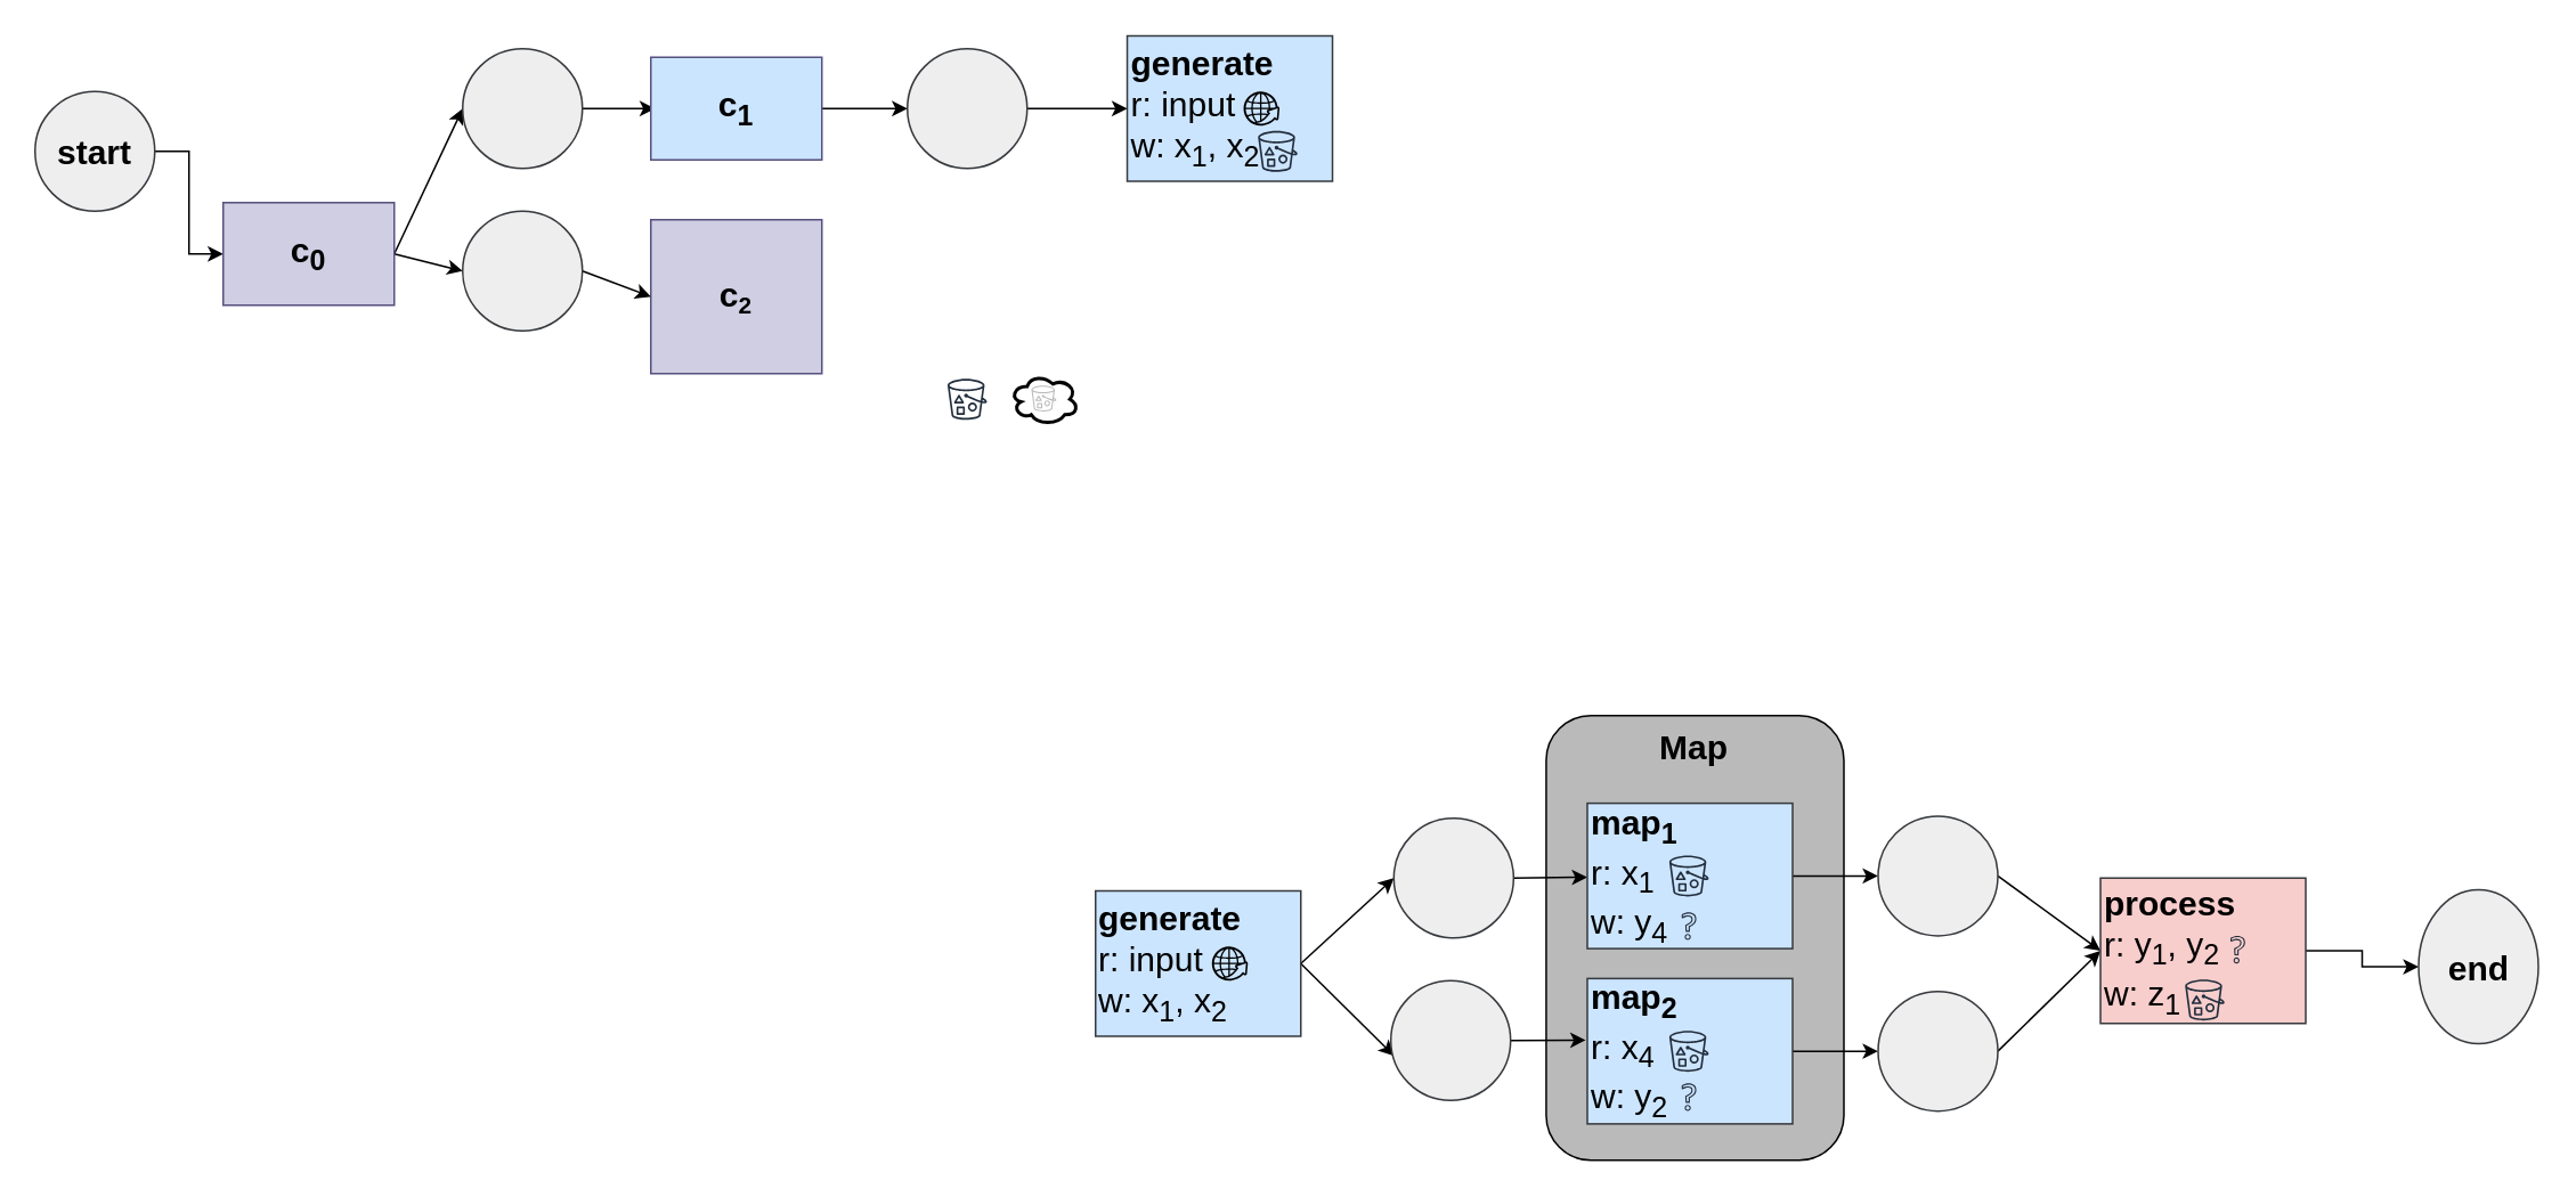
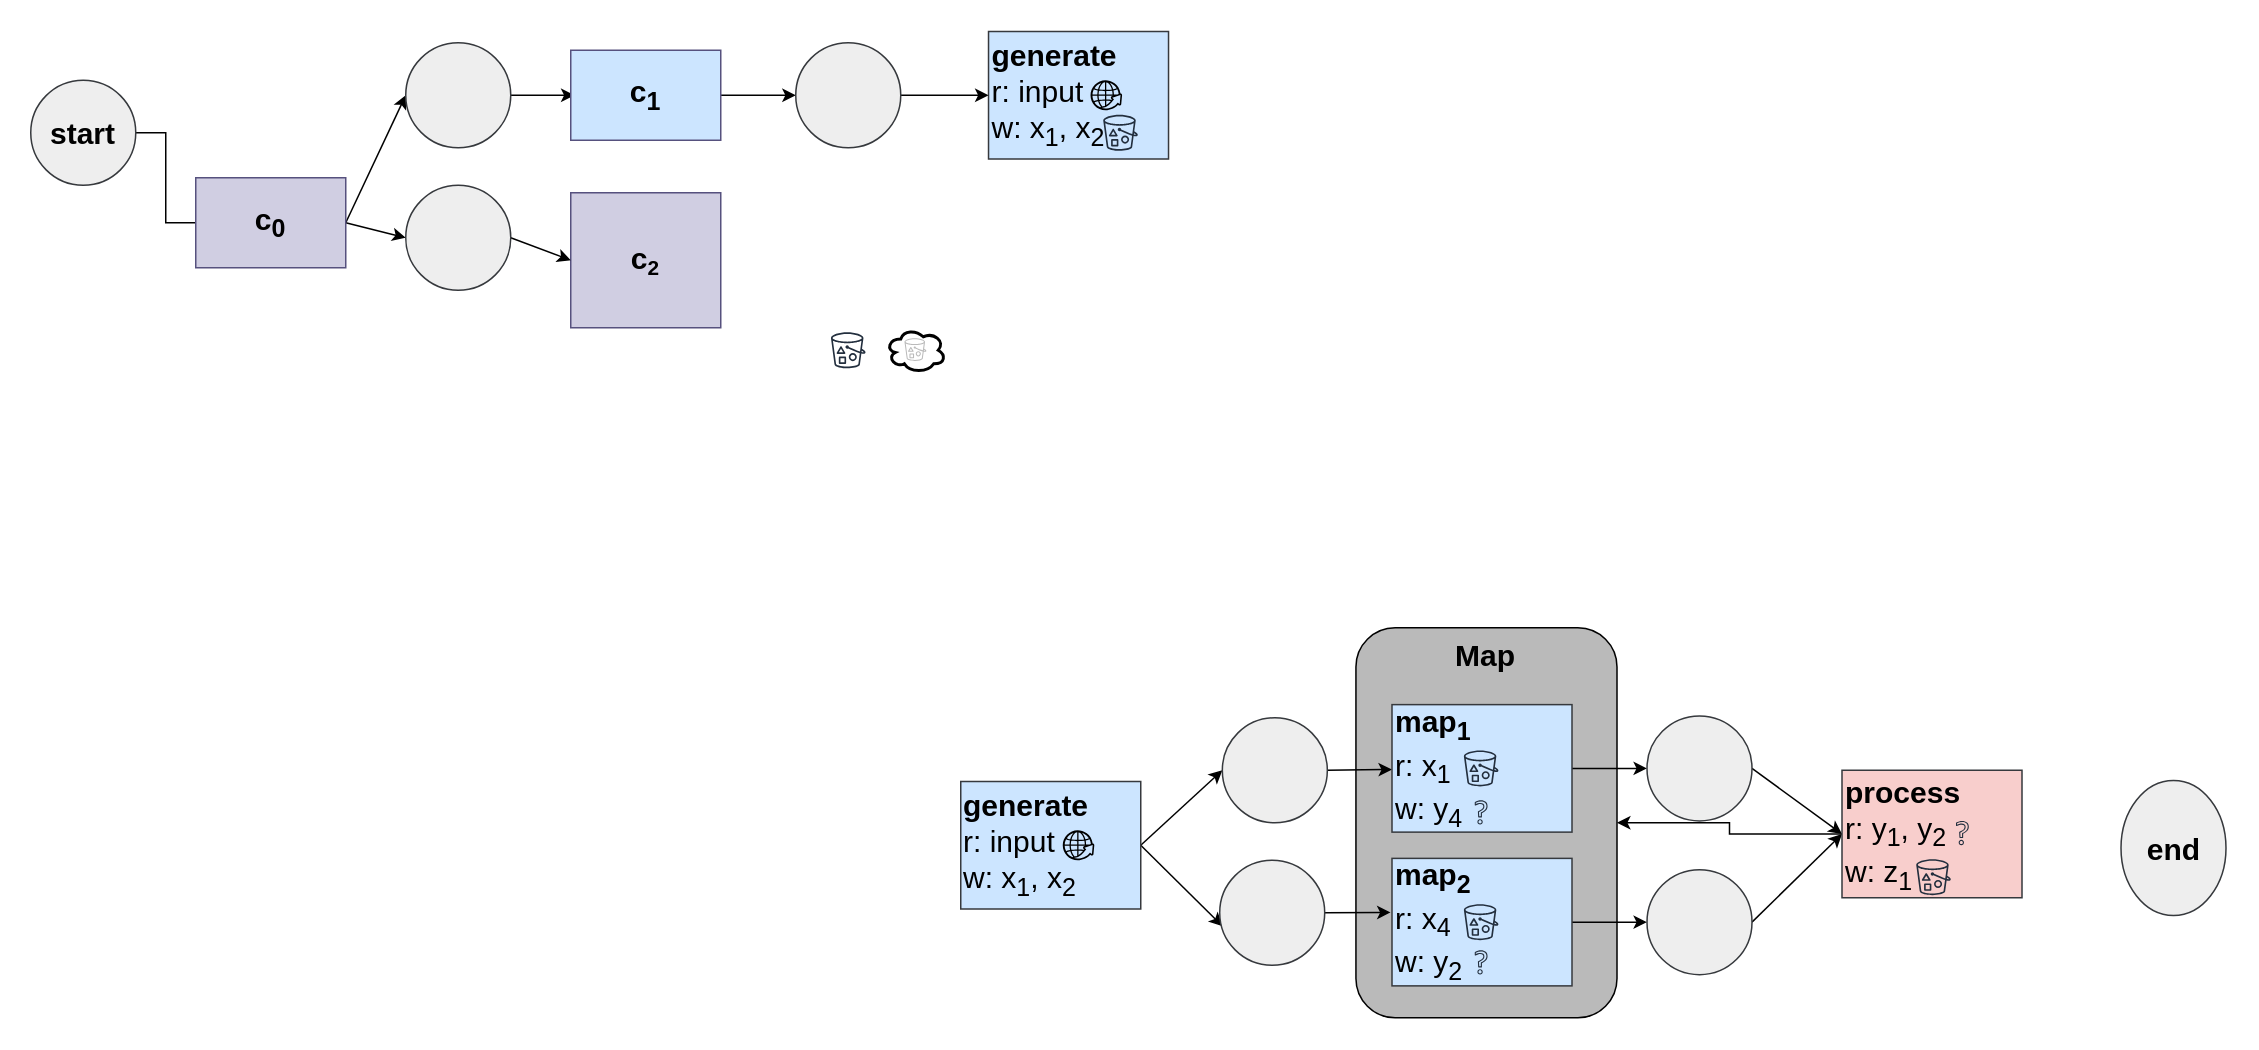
  <mxCell id="0" />
  <mxCell id="1" parent="0" />
  <mxCell id="2" value="&lt;b&gt;Map&lt;/b&gt;" style="rounded=1;whiteSpace=wrap;html=1;fontSize=20;align=center;verticalAlign=top;fillColor=#bababa;" parent="1" vertex="1"><mxGeometry x="903.46" y="418" width="174.04" height="260" as="geometry" /></mxCell>
- <mxCell id="3" style="edgeStyle=orthogonalEdgeStyle;rounded=0;orthogonalLoop=1;jettySize=auto;html=1;entryX=0;entryY=0.5;entryDx=0;entryDy=0;fontSize=20;" parent="1" source="4" target="7" edge="1"><mxGeometry relative="1" as="geometry" /></mxCell>
+ <mxCell id="3" style="edgeStyle=orthogonalEdgeStyle;rounded=0;orthogonalLoop=1;jettySize=auto;html=1;entryX=0;entryY=0.5;entryDx=0;entryDy=0;fontSize=20;endArrow=none;" parent="1" source="4" target="7" edge="1"><mxGeometry relative="1" as="geometry" /></mxCell>
  <mxCell id="4" value="start" style="ellipse;whiteSpace=wrap;html=1;aspect=fixed;fontSize=20;fontStyle=1;fillColor=#eeeeee;strokeColor=#36393d;" parent="1" vertex="1"><mxGeometry x="20" y="53" width="70" height="70" as="geometry" /></mxCell>
  <mxCell id="5" style="rounded=0;orthogonalLoop=1;jettySize=auto;html=1;entryX=0;entryY=0.5;entryDx=0;entryDy=0;fontSize=20;exitX=1;exitY=0.5;exitDx=0;exitDy=0;" parent="1" source="7" target="9" edge="1"><mxGeometry relative="1" as="geometry" /></mxCell>
  <mxCell id="6" style="edgeStyle=none;rounded=0;orthogonalLoop=1;jettySize=auto;html=1;exitX=1;exitY=0.5;exitDx=0;exitDy=0;entryX=0;entryY=0.5;entryDx=0;entryDy=0;" edge="1" parent="1" source="7" target="40"><mxGeometry relative="1" as="geometry" /></mxCell>
  <mxCell id="7" value="c&lt;sub&gt;0&lt;/sub&gt;" style="rounded=0;whiteSpace=wrap;html=1;fontSize=20;fillColor=#d0cee2;strokeColor=#56517e;fontStyle=1" parent="1" vertex="1"><mxGeometry x="130" y="118" width="100" height="60" as="geometry" /></mxCell>
  <mxCell id="8" style="edgeStyle=orthogonalEdgeStyle;rounded=0;orthogonalLoop=1;jettySize=auto;html=1;entryX=0;entryY=0.5;entryDx=0;entryDy=0;fontSize=20;" parent="1" source="9" edge="1"><mxGeometry relative="1" as="geometry"><mxPoint x="382.5" y="63" as="targetPoint" /></mxGeometry></mxCell>
  <mxCell id="9" value="" style="ellipse;whiteSpace=wrap;html=1;aspect=fixed;fontSize=20;fontStyle=1;fillColor=#eeeeee;strokeColor=#36393d;" parent="1" vertex="1"><mxGeometry x="270" y="28" width="70" height="70" as="geometry" /></mxCell>
  <mxCell id="10" style="rounded=0;orthogonalLoop=1;jettySize=auto;html=1;entryX=0;entryY=0.5;entryDx=0;entryDy=0;fontSize=20;exitX=1;exitY=0.5;exitDx=0;exitDy=0;" parent="1" target="13" edge="1"><mxGeometry relative="1" as="geometry"><mxPoint x="760" y="563" as="sourcePoint" /></mxGeometry></mxCell>
  <mxCell id="11" style="edgeStyle=none;rounded=0;orthogonalLoop=1;jettySize=auto;html=1;exitX=1;exitY=0.5;exitDx=0;exitDy=0;entryX=0.027;entryY=0.629;entryDx=0;entryDy=0;entryPerimeter=0;fontSize=20;" parent="1" target="17" edge="1"><mxGeometry relative="1" as="geometry"><mxPoint x="760" y="563" as="sourcePoint" /></mxGeometry></mxCell>
  <mxCell id="12" style="edgeStyle=none;rounded=0;orthogonalLoop=1;jettySize=auto;html=1;exitX=1;exitY=0.5;exitDx=0;exitDy=0;fontSize=20;" parent="1" source="13" target="15" edge="1"><mxGeometry relative="1" as="geometry" /></mxCell>
  <mxCell id="13" value="" style="ellipse;whiteSpace=wrap;html=1;aspect=fixed;fontSize=20;fontStyle=1;fillColor=#eeeeee;strokeColor=#36393d;" parent="1" vertex="1"><mxGeometry x="814.39" y="478" width="70" height="70" as="geometry" /></mxCell>
  <mxCell id="14" style="edgeStyle=none;rounded=0;orthogonalLoop=1;jettySize=auto;html=1;exitX=1;exitY=0.5;exitDx=0;exitDy=0;entryX=0;entryY=0.5;entryDx=0;entryDy=0;fontSize=20;" parent="1" source="15" target="21" edge="1"><mxGeometry relative="1" as="geometry" /></mxCell>
  <mxCell id="15" value="&lt;b&gt;map&lt;sub&gt;1&lt;/sub&gt;&lt;br&gt;&lt;/b&gt;r: x&lt;sub&gt;1&lt;/sub&gt;&lt;br&gt;w: y&lt;sub&gt;4&lt;/sub&gt;" style="rounded=0;whiteSpace=wrap;html=1;fontSize=20;align=left;fillColor=#cce5ff;strokeColor=#36393d;" parent="1" vertex="1"><mxGeometry x="927.5" y="469.25" width="120" height="85" as="geometry" /></mxCell>
  <mxCell id="16" style="edgeStyle=none;rounded=0;orthogonalLoop=1;jettySize=auto;html=1;exitX=1;exitY=0.5;exitDx=0;exitDy=0;entryX=-0.008;entryY=0.424;entryDx=0;entryDy=0;entryPerimeter=0;fontSize=20;" parent="1" source="17" target="19" edge="1"><mxGeometry relative="1" as="geometry" /></mxCell>
  <mxCell id="17" value="" style="ellipse;whiteSpace=wrap;html=1;aspect=fixed;fontSize=20;fontStyle=1;fillColor=#eeeeee;strokeColor=#36393d;" parent="1" vertex="1"><mxGeometry x="812.64" y="573" width="70" height="70" as="geometry" /></mxCell>
  <mxCell id="18" style="edgeStyle=none;rounded=0;orthogonalLoop=1;jettySize=auto;html=1;exitX=1;exitY=0.5;exitDx=0;exitDy=0;entryX=0;entryY=0.5;entryDx=0;entryDy=0;fontSize=20;" parent="1" source="19" target="23" edge="1"><mxGeometry relative="1" as="geometry" /></mxCell>
  <mxCell id="19" value="&lt;b&gt;map&lt;sub&gt;2&lt;/sub&gt;&lt;/b&gt;&lt;br&gt;r: x&lt;sub&gt;4&lt;/sub&gt;&lt;br&gt;w: y&lt;sub&gt;2&lt;/sub&gt;" style="rounded=0;whiteSpace=wrap;html=1;fontSize=20;align=left;fillColor=#cce5ff;strokeColor=#36393d;" parent="1" vertex="1"><mxGeometry x="927.5" y="571.75" width="120" height="85" as="geometry" /></mxCell>
  <mxCell id="20" style="edgeStyle=none;rounded=0;orthogonalLoop=1;jettySize=auto;html=1;exitX=1;exitY=0.5;exitDx=0;exitDy=0;entryX=0;entryY=0.5;entryDx=0;entryDy=0;fontSize=20;" parent="1" source="21" target="25" edge="1"><mxGeometry relative="1" as="geometry" /></mxCell>
  <mxCell id="21" value="" style="ellipse;whiteSpace=wrap;html=1;aspect=fixed;fontSize=20;fontStyle=1;fillColor=#eeeeee;strokeColor=#36393d;" parent="1" vertex="1"><mxGeometry x="1097.5" y="476.75" width="70" height="70" as="geometry" /></mxCell>
  <mxCell id="22" style="edgeStyle=none;rounded=0;orthogonalLoop=1;jettySize=auto;html=1;exitX=1;exitY=0.5;exitDx=0;exitDy=0;fontSize=20;entryX=0;entryY=0.5;entryDx=0;entryDy=0;" parent="1" source="23" target="25" edge="1"><mxGeometry relative="1" as="geometry"><mxPoint x="1247.5" y="558" as="targetPoint" /></mxGeometry></mxCell>
  <mxCell id="23" value="" style="ellipse;whiteSpace=wrap;html=1;aspect=fixed;fontSize=20;fontStyle=1;fillColor=#eeeeee;strokeColor=#36393d;" parent="1" vertex="1"><mxGeometry x="1097.5" y="579.25" width="70" height="70" as="geometry" /></mxCell>
- <mxCell id="24" style="edgeStyle=orthogonalEdgeStyle;rounded=0;orthogonalLoop=1;jettySize=auto;html=1;entryX=0;entryY=0.5;entryDx=0;entryDy=0;" parent="1" source="25" target="32" edge="1"><mxGeometry relative="1" as="geometry" /></mxCell>
+ <mxCell id="24" style="edgeStyle=orthogonalEdgeStyle;rounded=0;orthogonalLoop=1;jettySize=auto;html=1;" parent="1" source="25" target="2" edge="1"><mxGeometry relative="1" as="geometry" /></mxCell>
  <mxCell id="25" value="&lt;b&gt;process&lt;/b&gt;&lt;br&gt;r: y&lt;sub&gt;1&lt;/sub&gt;, y&lt;sub&gt;2&lt;/sub&gt;&lt;br&gt;w: z&lt;sub&gt;1&lt;/sub&gt;" style="rounded=0;whiteSpace=wrap;html=1;fontSize=20;align=left;fillColor=#f8cecc;strokeColor=#36393d;" parent="1" vertex="1"><mxGeometry x="1227.5" y="513" width="120" height="85" as="geometry" /></mxCell>
  <mxCell id="26" value="" style="sketch=0;outlineConnect=0;fontColor=#232F3E;gradientColor=none;fillColor=#232F3E;strokeColor=none;dashed=0;verticalLabelPosition=bottom;verticalAlign=top;align=center;html=1;fontSize=12;fontStyle=0;aspect=fixed;pointerEvents=1;shape=mxgraph.aws4.question;" parent="1" vertex="1"><mxGeometry x="982.66" y="533" width="8.54" height="16.25" as="geometry" /></mxCell>
  <mxCell id="27" value="" style="sketch=0;outlineConnect=0;fontColor=#232F3E;gradientColor=none;fillColor=#232F3E;strokeColor=none;dashed=0;verticalLabelPosition=bottom;verticalAlign=top;align=center;html=1;fontSize=12;fontStyle=0;aspect=fixed;pointerEvents=1;shape=mxgraph.aws4.question;" parent="1" vertex="1"><mxGeometry x="982.66" y="633" width="8.54" height="16.25" as="geometry" /></mxCell>
  <mxCell id="28" value="" style="sketch=0;outlineConnect=0;fontColor=#232F3E;gradientColor=none;strokeColor=#232F3E;fillColor=none;dashed=0;verticalLabelPosition=bottom;verticalAlign=top;align=center;html=1;fontSize=12;fontStyle=0;aspect=fixed;shape=mxgraph.aws4.resourceIcon;resIcon=mxgraph.aws4.bucket_with_objects;" parent="1" vertex="1"><mxGeometry x="971.93" y="496.75" width="30" height="30" as="geometry" /></mxCell>
  <mxCell id="29" value="" style="sketch=0;outlineConnect=0;fontColor=#232F3E;gradientColor=none;strokeColor=#232F3E;fillColor=none;dashed=0;verticalLabelPosition=bottom;verticalAlign=top;align=center;html=1;fontSize=12;fontStyle=0;aspect=fixed;shape=mxgraph.aws4.resourceIcon;resIcon=mxgraph.aws4.bucket_with_objects;" parent="1" vertex="1"><mxGeometry x="971.93" y="599.25" width="30" height="30" as="geometry" /></mxCell>
  <mxCell id="30" value="" style="sketch=0;outlineConnect=0;fontColor=#232F3E;gradientColor=none;fillColor=#232F3E;strokeColor=none;dashed=0;verticalLabelPosition=bottom;verticalAlign=top;align=center;html=1;fontSize=12;fontStyle=0;aspect=fixed;pointerEvents=1;shape=mxgraph.aws4.question;" parent="1" vertex="1"><mxGeometry x="1303.5" y="546.75" width="8.54" height="16.25" as="geometry" /></mxCell>
  <mxCell id="31" value="" style="sketch=0;outlineConnect=0;fontColor=#232F3E;gradientColor=none;strokeColor=#232F3E;fillColor=none;dashed=0;verticalLabelPosition=bottom;verticalAlign=top;align=center;html=1;fontSize=12;fontStyle=0;aspect=fixed;shape=mxgraph.aws4.resourceIcon;resIcon=mxgraph.aws4.bucket_with_objects;" parent="1" vertex="1"><mxGeometry x="1273.5" y="569.25" width="30" height="30" as="geometry" /></mxCell>
  <mxCell id="32" value="end" style="ellipse;whiteSpace=wrap;html=1;aspect=fixed;fontSize=20;fontStyle=1;fillColor=#eeeeee;strokeColor=#36393d;" parent="1" vertex="1"><mxGeometry x="1413.5" y="519.87" width="70" height="90" as="geometry" /></mxCell>
  <mxCell id="33" value="&lt;b&gt;generate&lt;/b&gt;&lt;br&gt;r: input&lt;br&gt;w: x&lt;sub&gt;1&lt;/sub&gt;, x&lt;sub&gt;2&lt;/sub&gt;" style="rounded=0;whiteSpace=wrap;html=1;fontSize=20;align=left;fillColor=#cce5ff;strokeColor=#36393d;" vertex="1" parent="1"><mxGeometry x="640" y="520.5" width="120" height="85" as="geometry" /></mxCell>
  <mxCell id="34" value="" style="sketch=0;html=1;aspect=fixed;strokeColor=none;shadow=0;align=center;verticalAlign=top;fillColor=#000000;shape=mxgraph.gcp2.globe_world" parent="1" vertex="1"><mxGeometry x="708" y="553" width="21.05" height="20" as="geometry" /></mxCell>
  <mxCell id="35" value="" style="sketch=0;outlineConnect=0;fontColor=#232F3E;gradientColor=none;strokeColor=#232F3E;fillColor=none;dashed=0;verticalLabelPosition=bottom;verticalAlign=top;align=center;html=1;fontSize=12;fontStyle=0;aspect=fixed;shape=mxgraph.aws4.resourceIcon;resIcon=mxgraph.aws4.bucket_with_objects;" parent="1" vertex="1"><mxGeometry x="550" y="218" width="30" height="30" as="geometry" /></mxCell>
  <mxCell id="36" style="edgeStyle=none;rounded=0;orthogonalLoop=1;jettySize=auto;html=1;exitX=1;exitY=0.5;exitDx=0;exitDy=0;entryX=0;entryY=0.5;entryDx=0;entryDy=0;" edge="1" parent="1" source="37" target="45"><mxGeometry relative="1" as="geometry" /></mxCell>
  <mxCell id="37" value="c&lt;sub&gt;1&lt;/sub&gt;" style="rounded=0;whiteSpace=wrap;html=1;fontSize=20;fillColor=#cce5ff;strokeColor=#56517e;fontStyle=1;" vertex="1" parent="1"><mxGeometry x="380" y="33" width="100" height="60" as="geometry" /></mxCell>
  <mxCell id="38" value="c&lt;span style=&quot;font-size: 16.667px&quot;&gt;&lt;sub&gt;2&lt;/sub&gt;&lt;/span&gt;" style="rounded=0;whiteSpace=wrap;html=1;fontSize=20;fillColor=#d0cee2;strokeColor=#56517e;fontStyle=1" vertex="1" parent="1"><mxGeometry x="380" y="128" width="100" height="90" as="geometry" /></mxCell>
  <mxCell id="39" style="edgeStyle=none;rounded=0;orthogonalLoop=1;jettySize=auto;html=1;exitX=1;exitY=0.5;exitDx=0;exitDy=0;entryX=0;entryY=0.5;entryDx=0;entryDy=0;" edge="1" parent="1" source="40" target="38"><mxGeometry relative="1" as="geometry" /></mxCell>
  <mxCell id="40" value="" style="ellipse;whiteSpace=wrap;html=1;aspect=fixed;fontSize=20;fontStyle=1;fillColor=#eeeeee;strokeColor=#36393d;" vertex="1" parent="1"><mxGeometry x="270" y="123" width="70" height="70" as="geometry" /></mxCell>
  <mxCell id="41" value="&lt;b&gt;generate&lt;/b&gt;&lt;br&gt;r: input&lt;br&gt;w: x&lt;sub&gt;1&lt;/sub&gt;, x&lt;sub&gt;2&lt;/sub&gt;" style="rounded=0;whiteSpace=wrap;html=1;fontSize=20;align=left;fillColor=#cce5ff;strokeColor=#36393d;" vertex="1" parent="1"><mxGeometry x="658.52" y="20.5" width="120" height="85" as="geometry" /></mxCell>
  <mxCell id="42" value="" style="sketch=0;html=1;aspect=fixed;strokeColor=none;shadow=0;align=center;verticalAlign=top;fillColor=#000000;shape=mxgraph.gcp2.globe_world" vertex="1" parent="1"><mxGeometry x="726.52" y="53" width="21.05" height="20" as="geometry" /></mxCell>
  <mxCell id="43" value="" style="sketch=0;outlineConnect=0;fontColor=#232F3E;gradientColor=none;strokeColor=#232F3E;fillColor=none;dashed=0;verticalLabelPosition=bottom;verticalAlign=top;align=center;html=1;fontSize=12;fontStyle=0;aspect=fixed;shape=mxgraph.aws4.resourceIcon;resIcon=mxgraph.aws4.bucket_with_objects;" vertex="1" parent="1"><mxGeometry x="731.52" y="73" width="30" height="30" as="geometry" /></mxCell>
  <mxCell id="44" style="edgeStyle=none;rounded=0;orthogonalLoop=1;jettySize=auto;html=1;exitX=1;exitY=0.5;exitDx=0;exitDy=0;entryX=0;entryY=0.5;entryDx=0;entryDy=0;" edge="1" parent="1" source="45" target="41"><mxGeometry relative="1" as="geometry" /></mxCell>
  <mxCell id="45" value="" style="ellipse;whiteSpace=wrap;html=1;aspect=fixed;fontSize=20;fontStyle=1;fillColor=#eeeeee;strokeColor=#36393d;" vertex="1" parent="1"><mxGeometry x="530" y="28" width="70" height="70" as="geometry" /></mxCell>
  <mxCell id="46" value="" style="group" vertex="1" connectable="0" parent="1"><mxGeometry x="590" y="218" width="40" height="30" as="geometry" /></mxCell>
  <mxCell id="47" value="" style="ellipse;shape=cloud;whiteSpace=wrap;html=1;strokeWidth=2;" vertex="1" parent="46"><mxGeometry width="40" height="30" as="geometry" /></mxCell>
  <mxCell id="48" value="" style="sketch=0;outlineConnect=0;fontColor=#232F3E;gradientColor=none;fillColor=#BABABA;strokeColor=none;dashed=0;verticalLabelPosition=bottom;verticalAlign=top;align=center;html=1;fontSize=12;fontStyle=0;aspect=fixed;pointerEvents=1;shape=mxgraph.aws4.bucket_with_objects;" vertex="1" parent="46"><mxGeometry x="12.472" y="6.923" width="14.616" height="15.2" as="geometry" /></mxCell>
